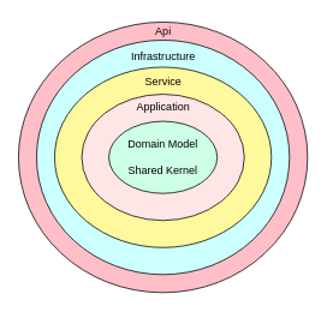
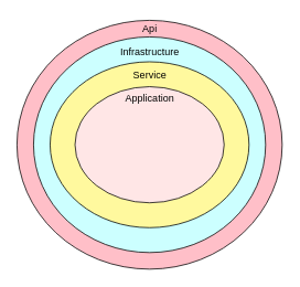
  <mxCell id="0" />
  <mxCell id="1" parent="0" />
  <mxCell id="2" value="" style="ellipse;whiteSpace=wrap;html=1;fillColor=#FFBFC8;" vertex="1" parent="1"><mxGeometry x="20" y="24" width="320" height="300" as="geometry" /></mxCell>
  <mxCell id="3" value="" style="ellipse;whiteSpace=wrap;html=1;fillColor=#CCFFFF;" parent="1" vertex="1"><mxGeometry x="40" y="44" width="280" height="260" as="geometry" /></mxCell>
  <mxCell id="4" value="" style="ellipse;whiteSpace=wrap;html=1;fillColor=#FFF99E;" parent="1" vertex="1"><mxGeometry x="60" y="74" width="240" height="200" as="geometry" /></mxCell>
  <mxCell id="5" value="" style="ellipse;whiteSpace=wrap;html=1;fillColor=#FFE6E6;" parent="1" vertex="1"><mxGeometry x="90" y="104" width="180" height="140" as="geometry" /></mxCell>
- <mxCell id="6" value="Domain Model&lt;br&gt;&lt;br&gt;Shared Kernel" style="ellipse;whiteSpace=wrap;html=1;fillColor=#CCFFE6;" parent="1" vertex="1"><mxGeometry x="120" y="134" width="120" height="80" as="geometry" /></mxCell>
  <mxCell id="7" value="Application&lt;br&gt;" style="text;html=1;align=center;verticalAlign=middle;resizable=0;points=[];autosize=1;strokeColor=none;fillColor=none;" parent="1" vertex="1"><mxGeometry x="140" y="104" width="80" height="30" as="geometry" /></mxCell>
  <mxCell id="8" value="Service" style="text;html=1;align=center;verticalAlign=middle;resizable=0;points=[];autosize=1;strokeColor=none;fillColor=none;" parent="1" vertex="1"><mxGeometry x="150" y="76" width="60" height="30" as="geometry" /></mxCell>
  <mxCell id="9" value="Infrastructure" style="text;html=1;align=center;verticalAlign=middle;resizable=0;points=[];autosize=1;strokeColor=none;fillColor=none;" parent="1" vertex="1"><mxGeometry x="135" y="47" width="90" height="30" as="geometry" /></mxCell>
  <mxCell id="10" value="Api" style="text;html=1;align=center;verticalAlign=middle;resizable=0;points=[];autosize=1;strokeColor=none;fillColor=none;" parent="1" vertex="1"><mxGeometry x="160" y="20" width="40" height="30" as="geometry" /></mxCell>
